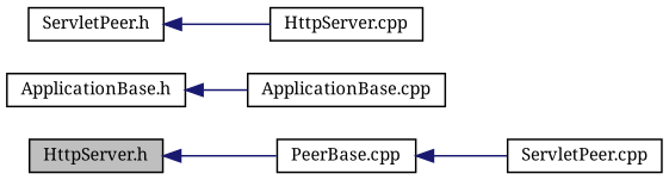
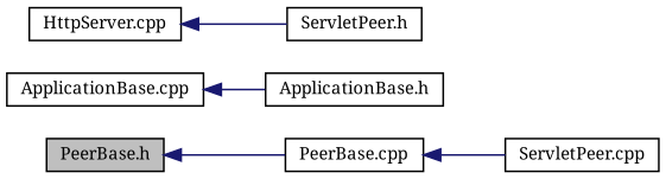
  digraph {
    fontname="Noto Serif"
    rankdir=LR
    node [color=black fillcolor=white fontname="Noto Serif" fontsize=10 shape=record style=filled]
    edge [color=midnightblue dir=back fontname="Noto Serif" fontsize=10 labelfontname=Helvetica labelfontsize=10 style=solid]
-   n1 [fillcolor=grey75 fontcolor=black height=0.2 label="HttpServer.h" width=0.4]
+   n1 [fillcolor=grey75 fontcolor=black height=0.2 label="PeerBase.h" width=0.4]
    n2 [height=0.2 label="PeerBase.cpp" width=0.4]
    n3 [height=0.2 label="ApplicationBase.h" width=0.4]
    n4 [height=0.2 label="ApplicationBase.cpp" width=0.4]
    n5 [height=0.2 label="ServletPeer.h" width=0.4]
    n6 [height=0.2 label="HttpServer.cpp" width=0.4]
    n7 [height=0.2 label="ServletPeer.cpp" width=0.4]
    n1 -> n2
    n2 -> n7
-   n3 -> n4
-   n5 -> n6
+   n4 -> n3
+   n6 -> n5
  }
